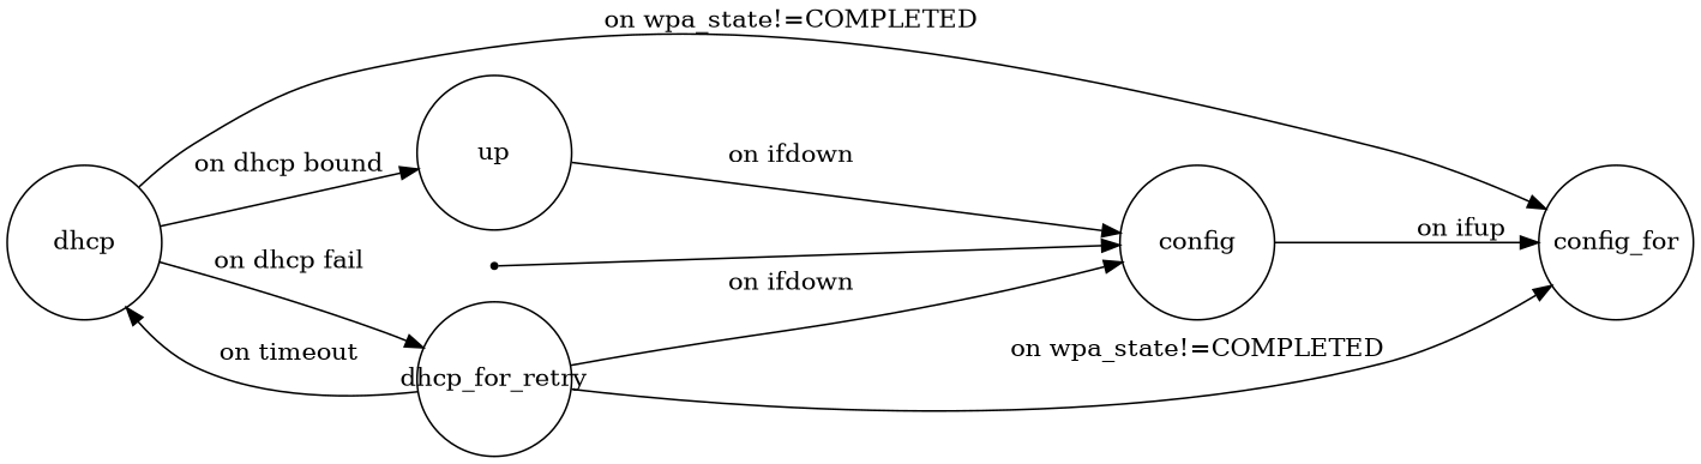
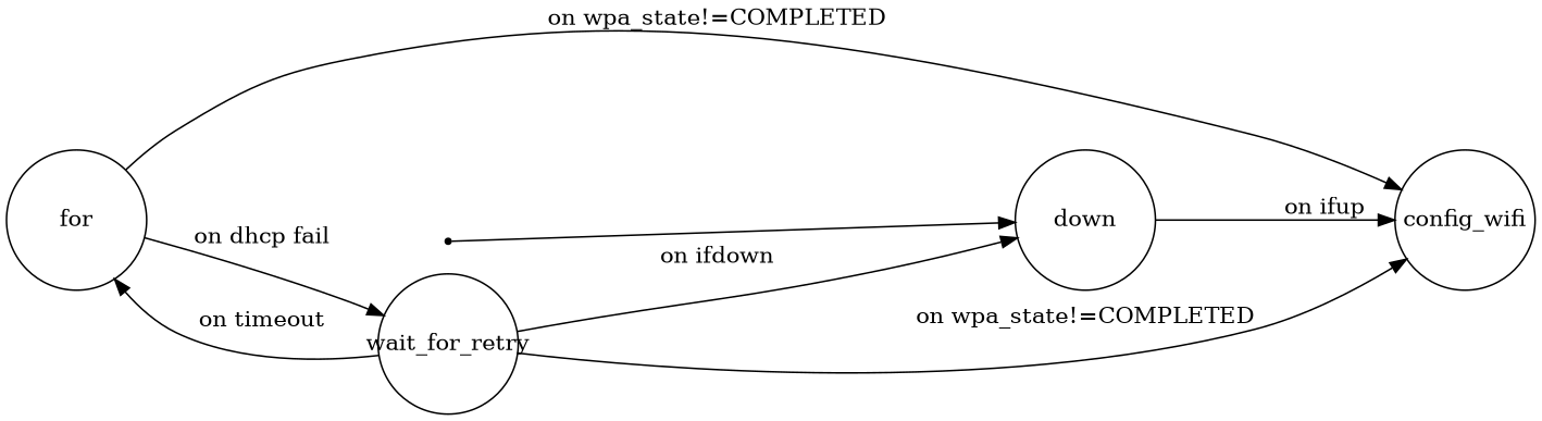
  digraph {
    rankdir=LR
    node [shape=circle fixedsize=true]
    edge [splines=curved]
    start [shape=point fixedsize=""]
-   down [width=1.2 label=config]
-   config_wifi [width=1.2 label=config_for]
-   dhcp [width=1.2]
-   up [width=1.2]
-   wait_for_retry [width=1.2 label=dhcp_for_retry]
+   down [width=1.2]
+   config_wifi [width=1.2]
+   dhcp [width=1.2 label=for]
+   wait_for_retry [width=1.2]
    start -> down
    down -> config_wifi [label="on ifup"]
    dhcp -> config_wifi [label="on wpa_state!=COMPLETED"]
-   dhcp -> up [label="on dhcp bound"]
    dhcp -> wait_for_retry [label="on dhcp fail"]
-   up -> down [label="on ifdown"]
    wait_for_retry -> down [label="on ifdown"]
    wait_for_retry -> config_wifi [label="on wpa_state!=COMPLETED"]
    wait_for_retry -> dhcp [label="on timeout"]
  }
